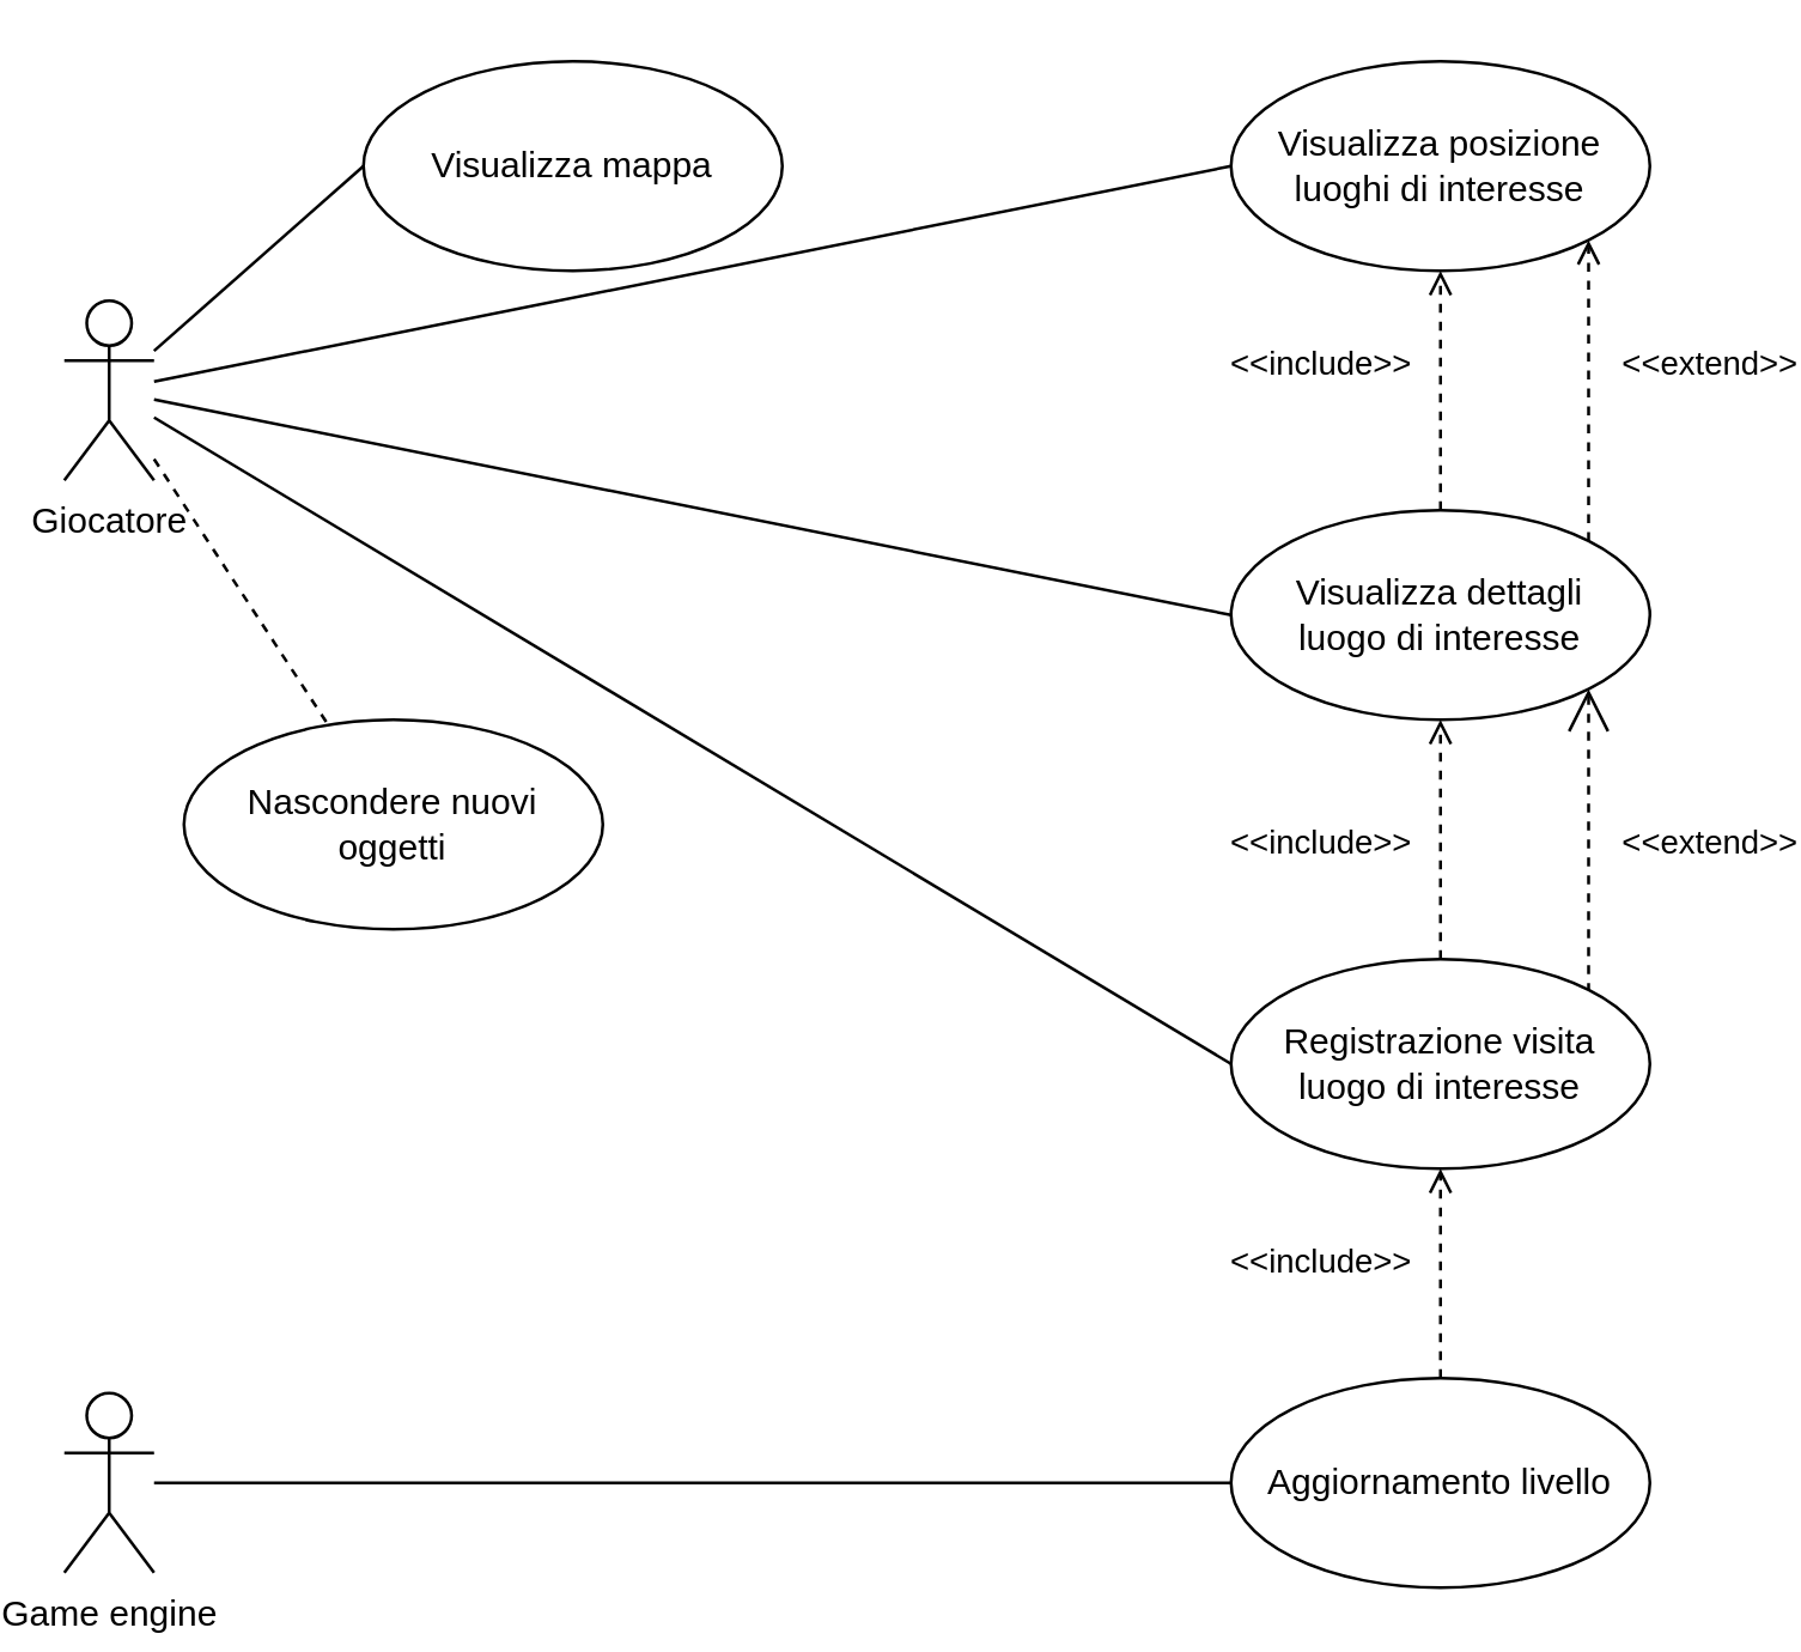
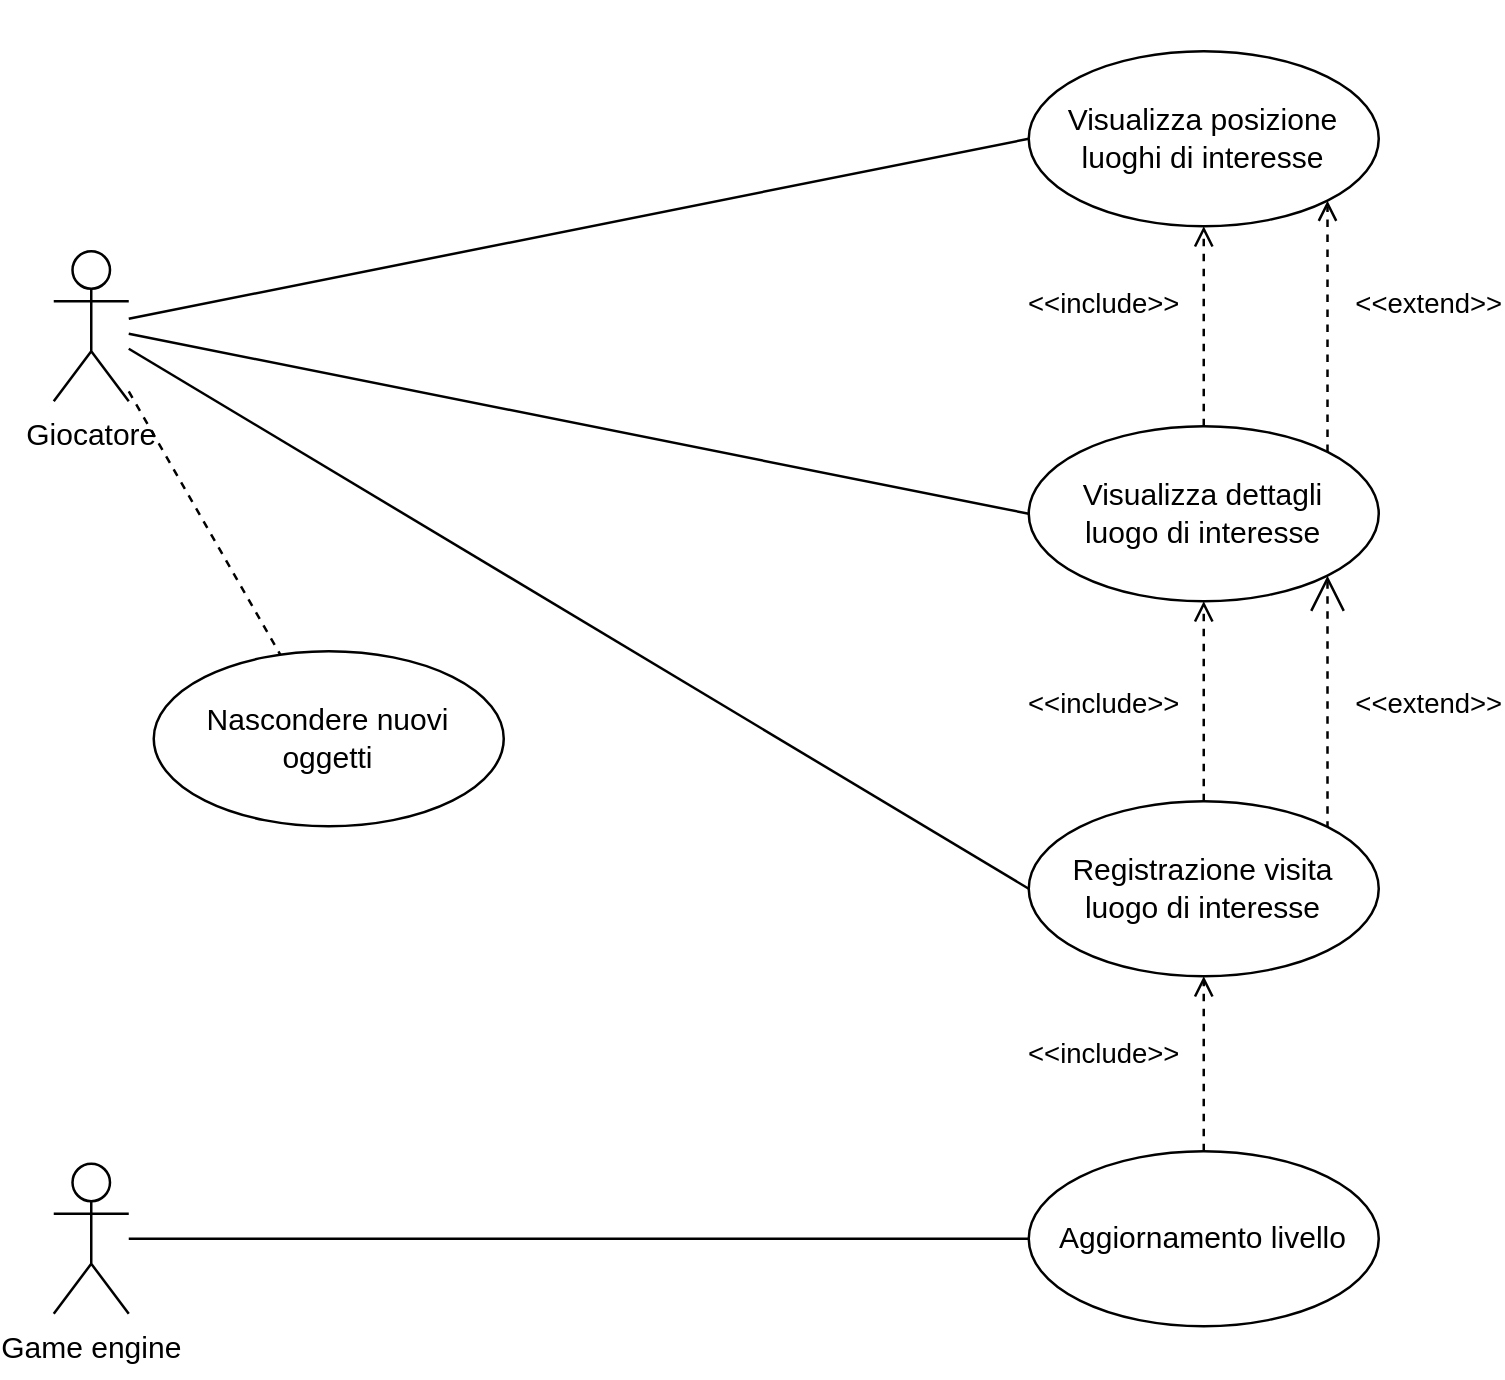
  <mxCell id="0" />
  <mxCell id="1" parent="0" />
- <mxCell id="2" style="rounded=0;orthogonalLoop=1;jettySize=auto;html=1;entryX=0;entryY=0.5;entryDx=0;entryDy=0;endArrow=none;endFill=0;" edge="1" parent="1" source="7" target="10"><mxGeometry relative="1" as="geometry" /></mxCell>
  <mxCell id="3" style="rounded=0;orthogonalLoop=1;jettySize=auto;html=1;endArrow=none;endFill=0;dashed=1;" edge="1" parent="1" source="7" target="11"><mxGeometry relative="1" as="geometry" /></mxCell>
  <mxCell id="4" style="rounded=0;orthogonalLoop=1;jettySize=auto;html=1;entryX=0;entryY=0.5;entryDx=0;entryDy=0;endArrow=none;endFill=0;" edge="1" parent="1" source="7" target="12"><mxGeometry relative="1" as="geometry" /></mxCell>
  <mxCell id="5" style="rounded=0;orthogonalLoop=1;jettySize=auto;html=1;entryX=0;entryY=0.5;entryDx=0;entryDy=0;endArrow=none;endFill=0;" edge="1" parent="1" source="7" target="13"><mxGeometry relative="1" as="geometry" /></mxCell>
  <mxCell id="6" style="rounded=0;orthogonalLoop=1;jettySize=auto;html=1;entryX=0;entryY=0.5;entryDx=0;entryDy=0;endArrow=none;endFill=0;" edge="1" parent="1" source="7" target="14"><mxGeometry relative="1" as="geometry" /></mxCell>
  <mxCell id="7" value="Giocatore" style="shape=umlActor;verticalLabelPosition=bottom;verticalAlign=top;html=1;outlineConnect=0;" vertex="1" parent="1"><mxGeometry x="20" y="100" width="30" height="60" as="geometry" /></mxCell>
  <mxCell id="8" style="rounded=0;orthogonalLoop=1;jettySize=auto;html=1;entryX=0;entryY=0.5;entryDx=0;entryDy=0;endArrow=none;endFill=0;" edge="1" parent="1" source="9" target="15"><mxGeometry relative="1" as="geometry" /></mxCell>
  <mxCell id="9" value="Game engine" style="shape=umlActor;verticalLabelPosition=bottom;verticalAlign=top;html=1;outlineConnect=0;" vertex="1" parent="1"><mxGeometry x="20" y="465" width="30" height="60" as="geometry" /></mxCell>
- <mxCell id="10" value="Visualizza mappa" style="ellipse;whiteSpace=wrap;html=1;" vertex="1" parent="1"><mxGeometry x="120" y="20" width="140" height="70" as="geometry" /></mxCell>
- <mxCell id="11" value="Nascondere nuovi &lt;br&gt;oggetti" style="ellipse;whiteSpace=wrap;html=1;" vertex="1" parent="1"><mxGeometry x="60" y="240" width="140" height="70" as="geometry" /></mxCell>
+ <mxCell id="11" value="Nascondere nuovi &lt;br&gt;oggetti" style="ellipse;whiteSpace=wrap;html=1;" vertex="1" parent="1"><mxGeometry x="60" y="260" width="140" height="70" as="geometry" /></mxCell>
  <mxCell id="12" value="Visualizza posizione luoghi di interesse" style="ellipse;whiteSpace=wrap;html=1;" vertex="1" parent="1"><mxGeometry x="410" y="20" width="140" height="70" as="geometry" /></mxCell>
  <mxCell id="13" value="Registrazione visita &lt;br&gt;luogo di interesse" style="ellipse;whiteSpace=wrap;html=1;" vertex="1" parent="1"><mxGeometry x="410" y="320" width="140" height="70" as="geometry" /></mxCell>
  <mxCell id="14" value="Visualizza dettagli &lt;br&gt;luogo di interesse" style="ellipse;whiteSpace=wrap;html=1;" vertex="1" parent="1"><mxGeometry x="410" y="170" width="140" height="70" as="geometry" /></mxCell>
  <mxCell id="15" value="Aggiornamento livello" style="ellipse;whiteSpace=wrap;html=1;" vertex="1" parent="1"><mxGeometry x="410" y="460" width="140" height="70" as="geometry" /></mxCell>
  <mxCell id="16" value="&amp;lt;&amp;lt;include&amp;gt;&amp;gt;" style="html=1;verticalAlign=bottom;labelBackgroundColor=none;endArrow=open;endFill=0;dashed=1;rounded=0;exitX=0.5;exitY=0;exitDx=0;exitDy=0;entryX=0.5;entryY=1;entryDx=0;entryDy=0;" edge="1" parent="1" source="14" target="12"><mxGeometry y="40" width="160" relative="1" as="geometry"><mxPoint x="360" y="320" as="sourcePoint" /><mxPoint x="520" y="320" as="targetPoint" /><mxPoint as="offset" /></mxGeometry></mxCell>
  <mxCell id="17" value="&amp;lt;&amp;lt;extend&amp;gt;&amp;gt;" style="html=1;verticalAlign=bottom;labelBackgroundColor=none;endArrow=open;endFill=0;dashed=1;rounded=0;exitX=1;exitY=0;exitDx=0;exitDy=0;entryX=1;entryY=1;entryDx=0;entryDy=0;" edge="1" parent="1" source="14" target="12"><mxGeometry y="-41" width="160" relative="1" as="geometry"><mxPoint x="250" y="290" as="sourcePoint" /><mxPoint x="410" y="290" as="targetPoint" /><mxPoint as="offset" /></mxGeometry></mxCell>
  <mxCell id="18" value="&amp;lt;&amp;lt;extend&amp;gt;&amp;gt;" style="edgeStyle=none;html=1;startArrow=open;endArrow=none;startSize=12;verticalAlign=bottom;dashed=1;labelBackgroundColor=none;rounded=0;exitX=1;exitY=1;exitDx=0;exitDy=0;entryX=1;entryY=0;entryDx=0;entryDy=0;" edge="1" parent="1" source="14" target="13"><mxGeometry x="0.199" y="41" width="160" relative="1" as="geometry"><mxPoint x="430" y="590" as="sourcePoint" /><mxPoint x="590" y="590" as="targetPoint" /><mxPoint as="offset" /></mxGeometry></mxCell>
  <mxCell id="19" value="&amp;lt;&amp;lt;include&amp;gt;&amp;gt;" style="html=1;verticalAlign=bottom;labelBackgroundColor=none;endArrow=open;endFill=0;dashed=1;rounded=0;entryX=0.5;entryY=1;entryDx=0;entryDy=0;exitX=0.5;exitY=0;exitDx=0;exitDy=0;" edge="1" parent="1" source="13" target="14"><mxGeometry x="-0.25" y="40" width="160" relative="1" as="geometry"><mxPoint x="411" y="320" as="sourcePoint" /><mxPoint x="410" y="230" as="targetPoint" /><mxPoint as="offset" /></mxGeometry></mxCell>
  <mxCell id="20" value="&amp;lt;&amp;lt;include&amp;gt;&amp;gt;" style="html=1;verticalAlign=bottom;labelBackgroundColor=none;endArrow=open;endFill=0;dashed=1;rounded=0;exitX=0.5;exitY=0;exitDx=0;exitDy=0;entryX=0.5;entryY=1;entryDx=0;entryDy=0;" edge="1" parent="1" source="15" target="13"><mxGeometry x="-0.143" y="40" width="160" relative="1" as="geometry"><mxPoint x="270" y="410" as="sourcePoint" /><mxPoint x="430" y="410" as="targetPoint" /><mxPoint as="offset" /></mxGeometry></mxCell>
